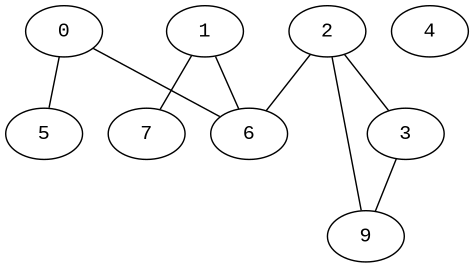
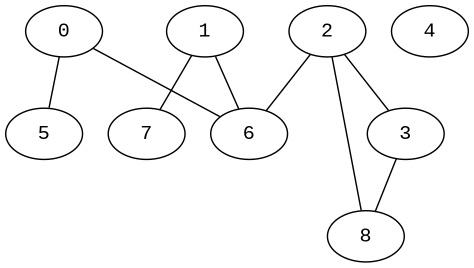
  graph {
    fontname="Liberation Mono"
    node [fontname="Liberation Mono"]
    edge [fontname="Liberation Mono"]
    0
    5
    6
    1
    7
    2
    3
-   8 [label=9]
+   8
    4
    0 -- 5
    0 -- 6
    1 -- 6
    1 -- 7
    2 -- 6
    2 -- 3
    2 -- 8
    3 -- 8
  }
